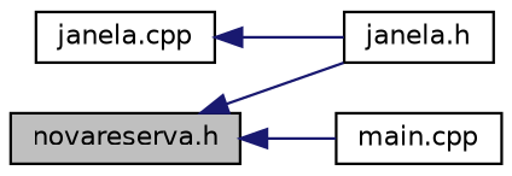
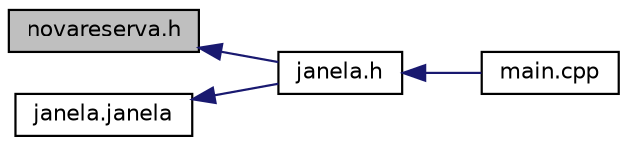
  digraph {
    rankdir=LR
    node [color=black fillcolor=white fontname=Helvetica fontsize=10 shape=record style=filled]
    edge [color=midnightblue dir=back fontname=Helvetica fontsize=10 labelfontname=Helvetica labelfontsize=10 style=solid]
    n1 [fillcolor=grey75 fontcolor=black height=0.2 label="novareserva.h" width=0.4]
    n2 [height=0.2 label="janela.h" width=0.4]
    n3 [height=0.2 label="main.cpp" width=0.4]
-   n4 [height=0.2 label="janela.cpp" width=0.4]
+   n4 [height=0.2 label="janela.janela" width=0.4]
    n1 -> n2
-   n1 -> n3
+   n2 -> n3
    n4 -> n2
  }
